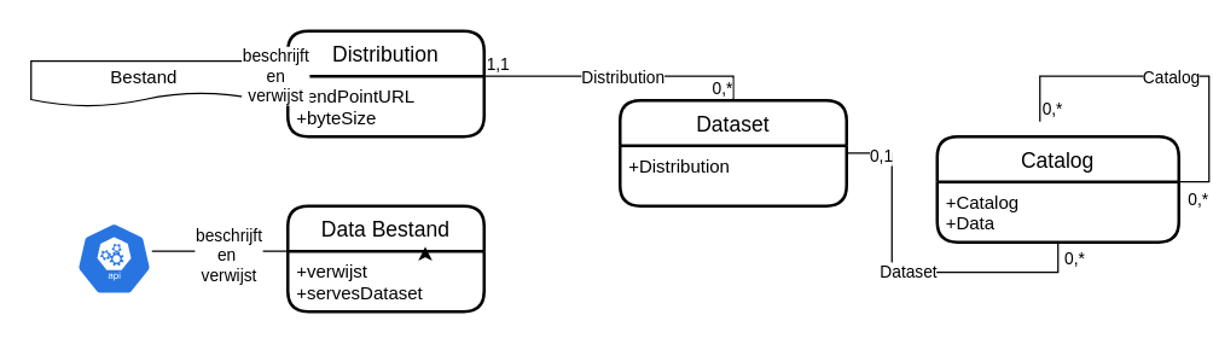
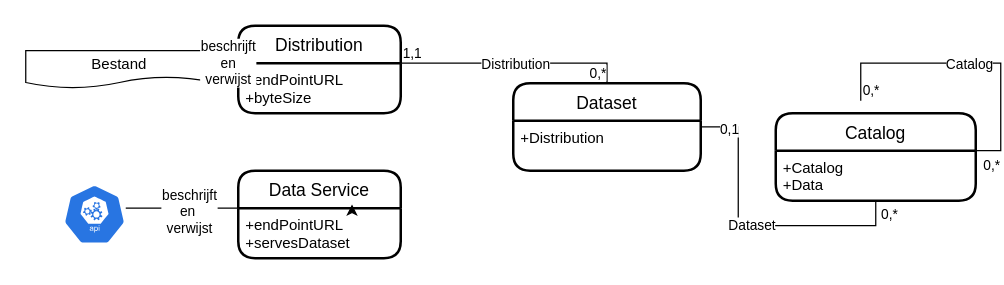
  <mxCell id="0" />
  <mxCell id="1" parent="0" />
  <mxCell id="2" value="Catalog" style="swimlane;childLayout=stackLayout;horizontal=1;startSize=30;horizontalStack=0;rounded=1;fontSize=14;fontStyle=0;strokeWidth=2;resizeParent=0;resizeLast=1;shadow=0;dashed=0;align=center;" vertex="1" parent="1"><mxGeometry x="620" y="90" width="160" height="70" as="geometry" /></mxCell>
  <mxCell id="3" value="+Catalog&#10;+Data" style="align=left;strokeColor=none;fillColor=none;spacingLeft=4;fontSize=12;verticalAlign=top;resizable=0;rotatable=0;part=1;" vertex="1" parent="2"><mxGeometry y="30" width="160" height="40" as="geometry" /></mxCell>
  <mxCell id="4" value="" style="endArrow=none;html=1;rounded=0;entryX=1;entryY=0;entryDx=0;entryDy=0;endFill=0;" edge="1" parent="2" target="3"><mxGeometry relative="1" as="geometry"><mxPoint x="68" y="-10" as="sourcePoint" /><mxPoint x="-190" y="80" as="targetPoint" /><Array as="points"><mxPoint x="68" y="-40" /><mxPoint x="180" y="-40" /><mxPoint x="180" y="30" /></Array></mxGeometry></mxCell>
  <mxCell id="5" value="Catalog" style="edgeLabel;resizable=0;html=1;align=center;verticalAlign=middle;" connectable="0" vertex="1" parent="4"><mxGeometry relative="1" as="geometry" /></mxCell>
  <mxCell id="6" value="0,*" style="edgeLabel;resizable=0;html=1;align=left;verticalAlign=bottom;" connectable="0" vertex="1" parent="4"><mxGeometry x="-1" relative="1" as="geometry" /></mxCell>
  <mxCell id="7" value="0,*" style="edgeLabel;resizable=0;html=1;align=right;verticalAlign=bottom;" connectable="0" vertex="1" parent="4"><mxGeometry x="1" relative="1" as="geometry"><mxPoint x="20" y="20" as="offset" /></mxGeometry></mxCell>
  <mxCell id="8" value="Dataset" style="edgeStyle=orthogonalEdgeStyle;rounded=0;orthogonalLoop=1;jettySize=auto;html=1;entryX=0.5;entryY=1;entryDx=0;entryDy=0;endArrow=none;endFill=0;" edge="1" parent="1" source="11" target="3"><mxGeometry relative="1" as="geometry" /></mxCell>
  <mxCell id="9" value="0,1" style="edgeLabel;html=1;align=center;verticalAlign=middle;resizable=0;points=[];" vertex="1" connectable="0" parent="8"><mxGeometry x="-0.819" y="-1" relative="1" as="geometry"><mxPoint as="offset" /></mxGeometry></mxCell>
  <mxCell id="10" value="0,*" style="edgeLabel;html=1;align=center;verticalAlign=middle;resizable=0;points=[];" vertex="1" connectable="0" parent="8"><mxGeometry x="0.891" y="-2" relative="1" as="geometry"><mxPoint x="8" y="-3" as="offset" /></mxGeometry></mxCell>
  <mxCell id="11" value="Dataset" style="swimlane;childLayout=stackLayout;horizontal=1;startSize=30;horizontalStack=0;rounded=1;fontSize=14;fontStyle=0;strokeWidth=2;resizeParent=0;resizeLast=1;shadow=0;dashed=0;align=center;" vertex="1" parent="1"><mxGeometry x="410" y="66" width="150" height="70" as="geometry" /></mxCell>
  <mxCell id="12" value="+Distribution" style="align=left;strokeColor=none;fillColor=none;spacingLeft=4;fontSize=12;verticalAlign=top;resizable=0;rotatable=0;part=1;" vertex="1" parent="11"><mxGeometry y="30" width="150" height="40" as="geometry" /></mxCell>
  <mxCell id="13" value="Distribution" style="swimlane;childLayout=stackLayout;horizontal=1;startSize=30;horizontalStack=0;rounded=1;fontSize=14;fontStyle=0;strokeWidth=2;resizeParent=0;resizeLast=1;shadow=0;dashed=0;align=center;" vertex="1" parent="1"><mxGeometry x="190" y="20" width="130" height="70" as="geometry" /></mxCell>
  <mxCell id="14" value="+endPointURL&#10;+byteSize" style="align=left;strokeColor=none;fillColor=none;spacingLeft=4;fontSize=12;verticalAlign=top;resizable=0;rotatable=0;part=1;" vertex="1" parent="13"><mxGeometry y="30" width="130" height="40" as="geometry" /></mxCell>
- <mxCell id="15" value="Data Bestand" style="swimlane;childLayout=stackLayout;horizontal=1;startSize=30;horizontalStack=0;rounded=1;fontSize=14;fontStyle=0;strokeWidth=2;resizeParent=0;resizeLast=1;shadow=0;dashed=0;align=center;" vertex="1" parent="1"><mxGeometry x="190" y="136" width="130" height="70" as="geometry" /></mxCell>
- <mxCell id="16" value="+verwijst&#10;+servesDataset&#10;" style="align=left;strokeColor=none;fillColor=none;spacingLeft=4;fontSize=12;verticalAlign=top;resizable=0;rotatable=0;part=1;" vertex="1" parent="15"><mxGeometry y="30" width="130" height="40" as="geometry" /></mxCell>
+ <mxCell id="15" value="Data Service" style="swimlane;childLayout=stackLayout;horizontal=1;startSize=30;horizontalStack=0;rounded=1;fontSize=14;fontStyle=0;strokeWidth=2;resizeParent=0;resizeLast=1;shadow=0;dashed=0;align=center;" vertex="1" parent="1"><mxGeometry x="190" y="136" width="130" height="70" as="geometry" /></mxCell>
+ <mxCell id="16" value="+endPointURL&#10;+servesDataset&#10;" style="align=left;strokeColor=none;fillColor=none;spacingLeft=4;fontSize=12;verticalAlign=top;resizable=0;rotatable=0;part=1;" vertex="1" parent="15"><mxGeometry y="30" width="130" height="40" as="geometry" /></mxCell>
  <mxCell id="17" style="edgeStyle=orthogonalEdgeStyle;rounded=0;orthogonalLoop=1;jettySize=auto;html=1;exitX=0.75;exitY=0;exitDx=0;exitDy=0;entryX=0.7;entryY=-0.075;entryDx=0;entryDy=0;entryPerimeter=0;" edge="1" parent="15" source="16" target="16"><mxGeometry relative="1" as="geometry" /></mxCell>
  <mxCell id="18" value="Bestand" style="shape=document;whiteSpace=wrap;html=1;boundedLbl=1;" vertex="1" parent="1"><mxGeometry x="20" y="40" width="150" height="30" as="geometry" /></mxCell>
  <mxCell id="19" value="" style="sketch=0;html=1;dashed=0;whitespace=wrap;fillColor=#2875E2;strokeColor=#ffffff;points=[[0.005,0.63,0],[0.1,0.2,0],[0.9,0.2,0],[0.5,0,0],[0.995,0.63,0],[0.72,0.99,0],[0.5,1,0],[0.28,0.99,0]];shape=mxgraph.kubernetes.icon;prIcon=api" vertex="1" parent="1"><mxGeometry x="50" y="147" width="50" height="48" as="geometry" /></mxCell>
  <mxCell id="20" value="" style="endArrow=none;html=1;rounded=0;exitX=1;exitY=0.25;exitDx=0;exitDy=0;entryX=0;entryY=0.5;entryDx=0;entryDy=0;" edge="1" parent="1" source="18" target="13"><mxGeometry width="50" height="50" relative="1" as="geometry"><mxPoint x="350" y="190" as="sourcePoint" /><mxPoint x="400" y="140" as="targetPoint" /></mxGeometry></mxCell>
  <mxCell id="21" value="beschrijft&lt;br&gt;en&lt;br&gt;verwijst" style="edgeLabel;html=1;align=center;verticalAlign=middle;resizable=0;points=[];" vertex="1" connectable="0" parent="20"><mxGeometry x="0.144" y="2" relative="1" as="geometry"><mxPoint as="offset" /></mxGeometry></mxCell>
  <mxCell id="22" value="" style="endArrow=none;html=1;rounded=0;exitX=1;exitY=0.396;exitDx=0;exitDy=0;exitPerimeter=0;entryX=0;entryY=0;entryDx=0;entryDy=0;" edge="1" parent="1" source="19" target="16"><mxGeometry width="50" height="50" relative="1" as="geometry"><mxPoint x="350" y="190" as="sourcePoint" /><mxPoint x="400" y="140" as="targetPoint" /></mxGeometry></mxCell>
  <mxCell id="23" value="beschrijft&lt;br&gt;en&amp;nbsp;&lt;br&gt;verwijst" style="edgeLabel;html=1;align=center;verticalAlign=middle;resizable=0;points=[];" vertex="1" connectable="0" parent="22"><mxGeometry x="0.111" y="-2" relative="1" as="geometry"><mxPoint as="offset" /></mxGeometry></mxCell>
  <mxCell id="24" value="" style="endArrow=none;html=1;rounded=0;exitX=1;exitY=0;exitDx=0;exitDy=0;entryX=0.5;entryY=0;entryDx=0;entryDy=0;endFill=0;" edge="1" parent="1" source="14" target="11"><mxGeometry relative="1" as="geometry"><mxPoint x="290" y="170" as="sourcePoint" /><mxPoint x="450" y="170" as="targetPoint" /><Array as="points"><mxPoint x="485" y="50" /></Array></mxGeometry></mxCell>
  <mxCell id="25" value="Distribution" style="edgeLabel;resizable=0;html=1;align=center;verticalAlign=middle;" connectable="0" vertex="1" parent="24"><mxGeometry relative="1" as="geometry" /></mxCell>
  <mxCell id="26" value="1,1" style="edgeLabel;resizable=0;html=1;align=left;verticalAlign=bottom;" connectable="0" vertex="1" parent="24"><mxGeometry x="-1" relative="1" as="geometry" /></mxCell>
  <mxCell id="27" value="0,*" style="edgeLabel;resizable=0;html=1;align=right;verticalAlign=bottom;" connectable="0" vertex="1" parent="24"><mxGeometry x="1" relative="1" as="geometry" /></mxCell>
